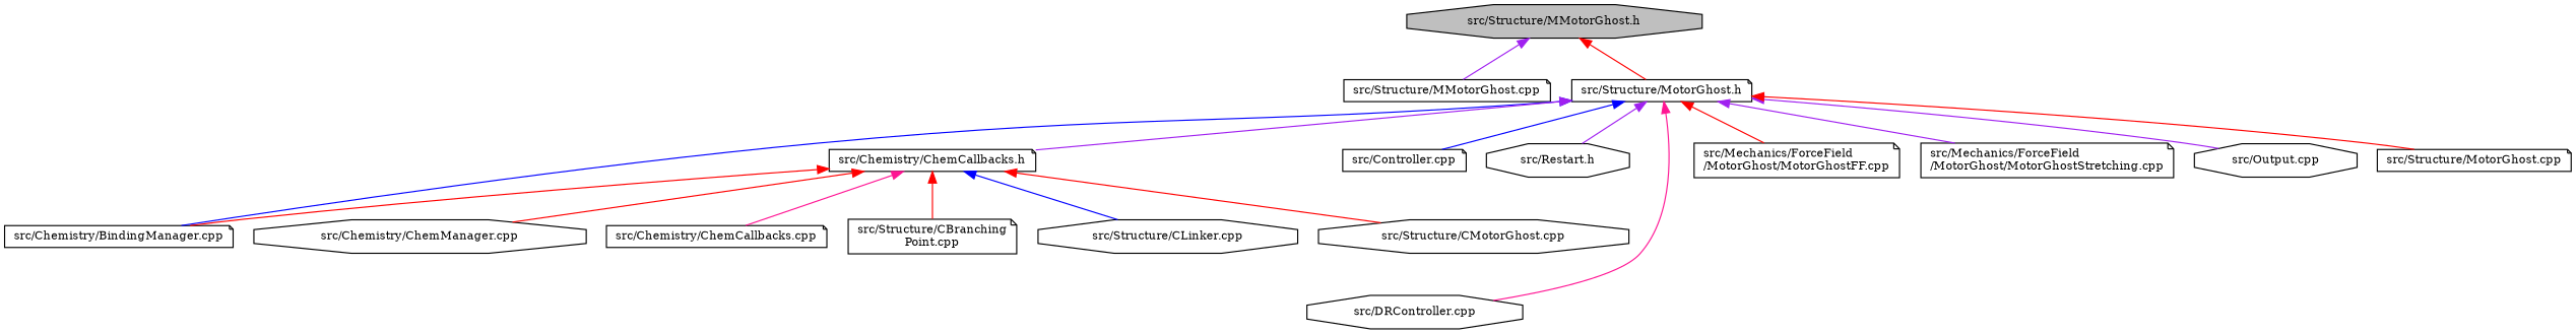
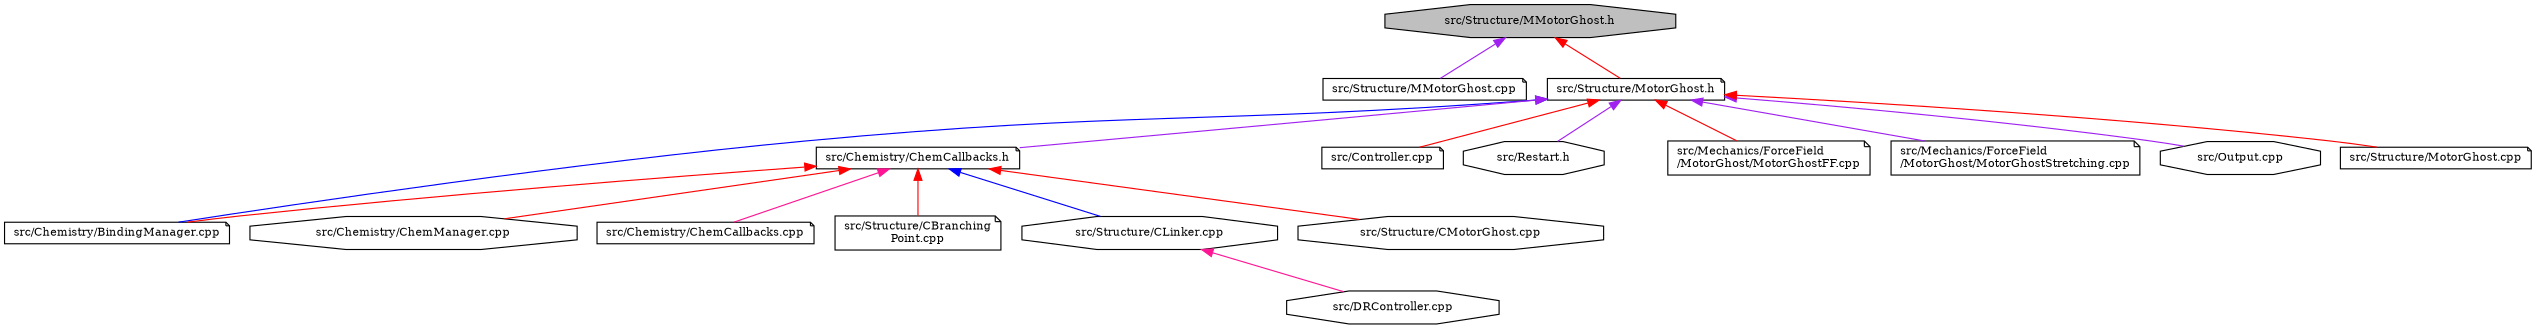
  digraph {
    fontname="DejaVu Serif"
    node [color=black fillcolor=white fontname="DejaVu Serif" fontsize=10 shape=note style=filled]
    edge [color=red dir=back fontname="DejaVu Serif" fontsize=10 labelfontname=Helvetica labelfontsize=10 style=solid]
    n1 [fillcolor=grey75 fontcolor=black height=0.2 label="src/Structure/MMotorGhost.h" shape=octagon width=0.4]
    n2 [height=0.2 label="src/Structure/MMotorGhost.cpp" width=0.4]
    n3 [height=0.2 label="src/Structure/MotorGhost.h" width=0.4]
    n4 [height=0.2 label="src/Chemistry/BindingManager.cpp" width=0.4]
    n5 [height=0.2 label="src/Chemistry/ChemCallbacks.h" width=0.4]
    n6 [height=0.2 label="src/Controller.cpp" width=0.4]
    n7 [height=0.2 label="src/Restart.h" shape=octagon width=0.4]
    n8 [height=0.2 label="src/DRController.cpp" shape=octagon width=0.4]
    n9 [height=0.2 label="src/Mechanics/ForceField\l/MotorGhost/MotorGhostFF.cpp" width=0.4]
    n10 [height=0.2 label="src/Mechanics/ForceField\l/MotorGhost/MotorGhostStretching.cpp" width=0.4]
    n11 [height=0.2 label="src/Output.cpp" shape=octagon width=0.4]
    n12 [height=0.2 label="src/Structure/MotorGhost.cpp" width=0.4]
    n13 [height=0.2 label="src/Chemistry/ChemManager.cpp" shape=octagon width=0.4]
    n14 [height=0.2 label="src/Chemistry/ChemCallbacks.cpp" width=0.4]
    n15 [height=0.2 label="src/Structure/CBranching\lPoint.cpp" width=0.4]
    n16 [height=0.2 label="src/Structure/CLinker.cpp" shape=octagon width=0.4]
    n17 [height=0.2 label="src/Structure/CMotorGhost.cpp" shape=octagon width=0.4]
    n1 -> n2 [color=purple]
    n1 -> n3
    n3 -> n4 [color=blue]
    n3 -> n5 [color=purple]
-   n3 -> n6 [color=blue]
+   n3 -> n6
    n3 -> n7 [color=purple]
-   n3 -> n8 [color=deeppink]
+   n16 -> n8 [color=deeppink]
    n3 -> n9
    n3 -> n10 [color=purple]
    n3 -> n11 [color=purple]
    n3 -> n12
    n5 -> n4
    n5 -> n13
    n5 -> n14 [color=deeppink]
    n5 -> n15
    n5 -> n16 [color=blue]
    n5 -> n17
  }
